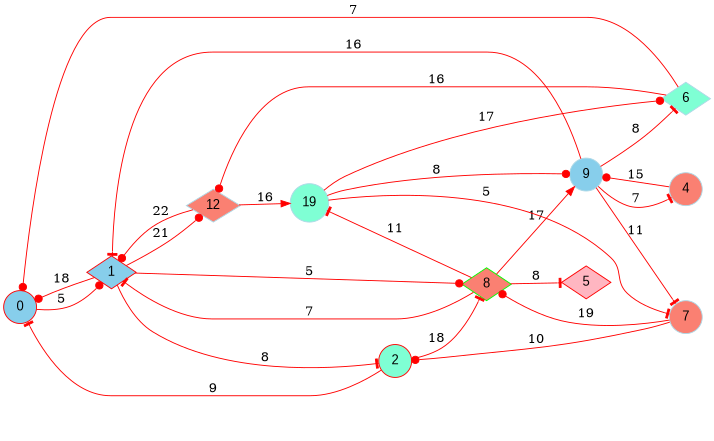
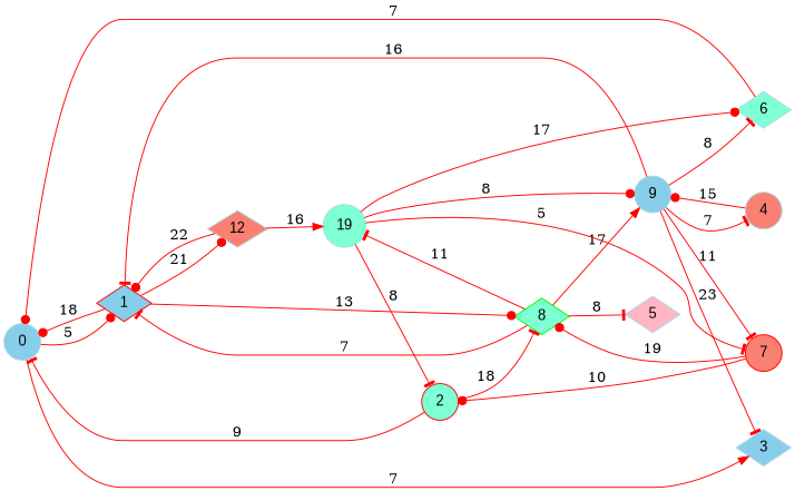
  digraph {
    rankdir=LR
    node [color=lightblue fillcolor=skyblue fontname=Arial shape=circle style=filled]
    edge [arrowhead=dot color=red]
-   0 [color=red]
+   0
    1 [color=red shape=diamond]
+   3 [shape=diamond]
    2 [color=red fillcolor=aquamarine]
-   8 [color=green fillcolor=salmon shape=diamond]
+   8 [color=green fillcolor=aquamarine shape=diamond]
    n6 [fillcolor=salmon label=12 shape=diamond]
-   5 [color=red fillcolor=lightpink shape=diamond]
+   5 [fillcolor=lightpink shape=diamond]
    9
    n9 [fillcolor=aquamarine label=19]
    4 [fillcolor=salmon]
    6 [fillcolor=aquamarine shape=diamond]
-   7 [fillcolor=salmon]
+   7 [color=red fillcolor=salmon]
    0 -> 1 [label=5]
+   0 -> 3 [arrowhead=normal label=7]
    1 -> 0 [label=18]
-   1 -> 2 [arrowhead=tee label=8]
-   1 -> 8 [label=5]
+   n9 -> 2 [arrowhead=tee label=8]
+   1 -> 8 [label=13]
    1 -> n6 [label=21]
    2 -> 0 [arrowhead=tee label=9]
    2 -> 8 [arrowhead=tee label=18]
    8 -> 1 [arrowhead=tee label=7]
    8 -> 5 [arrowhead=tee label=8]
    8 -> 9 [arrowhead=normal label=17]
    8 -> n9 [arrowhead=tee label=11]
    n6 -> 1 [label=22]
    n6 -> n9 [arrowhead=normal label=16]
    9 -> 1 [arrowhead=tee label=16]
+   9 -> 3 [arrowhead=tee label=23]
    9 -> 4 [arrowhead=tee label=7]
    9 -> 6 [arrowhead=tee label=8]
    9 -> 7 [arrowhead=tee label=11]
    n9 -> 9 [label=8]
    n9 -> 6 [label=17]
    n9 -> 7 [arrowhead=tee label=5]
    4 -> 9 [label=15]
    6 -> 0 [label=7]
-   6 -> n6 [label=16]
    7 -> 2 [label=10]
    7 -> 8 [label=19]
  }
